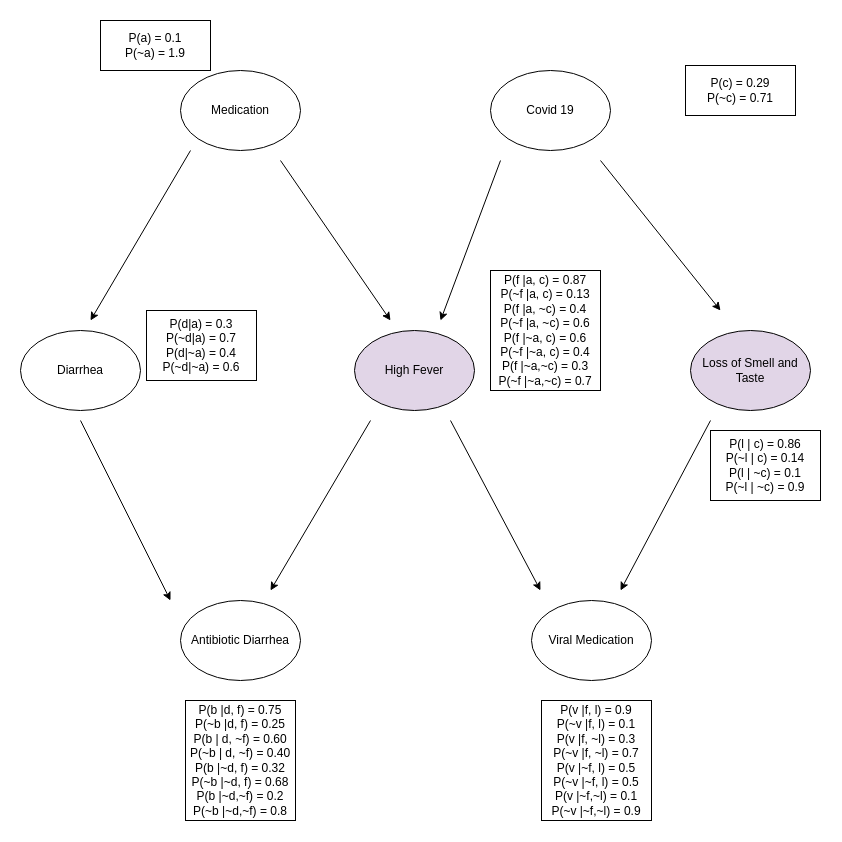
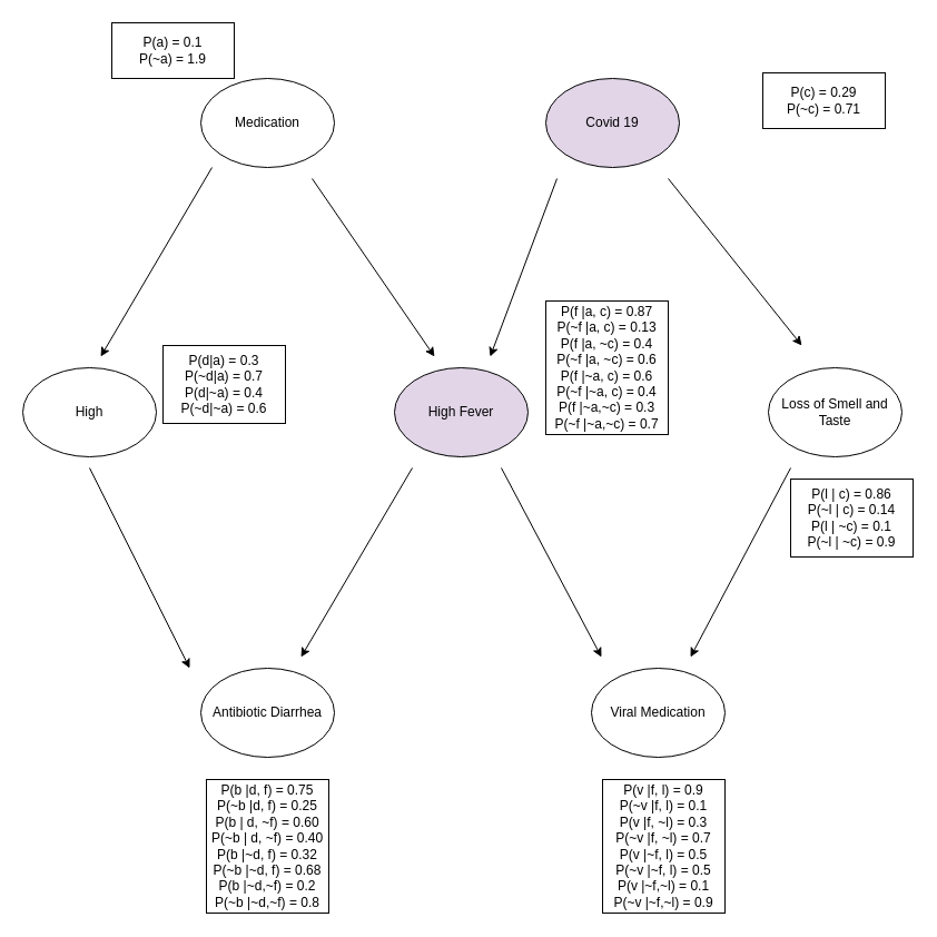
  <mxCell id="0" />
  <mxCell id="1" parent="0" />
  <mxCell id="2" value="Medication" style="ellipse;whiteSpace=wrap;html=1;" parent="1" vertex="1"><mxGeometry x="180" y="70" width="120" height="80" as="geometry" /></mxCell>
- <mxCell id="3" value="Covid 19" style="ellipse;whiteSpace=wrap;html=1;" parent="1" vertex="1"><mxGeometry x="490" y="70" width="120" height="80" as="geometry" /></mxCell>
- <mxCell id="4" value="Diarrhea" style="ellipse;whiteSpace=wrap;html=1;" parent="1" vertex="1"><mxGeometry x="20" y="330" width="120" height="80" as="geometry" /></mxCell>
+ <mxCell id="3" value="Covid 19" style="ellipse;whiteSpace=wrap;html=1;fillColor=#e1d5e7;" parent="1" vertex="1"><mxGeometry x="490" y="70" width="120" height="80" as="geometry" /></mxCell>
+ <mxCell id="4" value="High" style="ellipse;whiteSpace=wrap;html=1;" parent="1" vertex="1"><mxGeometry x="20" y="330" width="120" height="80" as="geometry" /></mxCell>
  <mxCell id="5" value="High Fever" style="ellipse;whiteSpace=wrap;html=1;fillColor=#e1d5e7;" parent="1" vertex="1"><mxGeometry x="354" y="330" width="120" height="80" as="geometry" /></mxCell>
- <mxCell id="6" value="Loss of Smell and Taste" style="ellipse;whiteSpace=wrap;html=1;fillColor=#e1d5e7;" parent="1" vertex="1"><mxGeometry x="690" y="330" width="120" height="80" as="geometry" /></mxCell>
+ <mxCell id="6" value="Loss of Smell and Taste" style="ellipse;whiteSpace=wrap;html=1;" parent="1" vertex="1"><mxGeometry x="690" y="330" width="120" height="80" as="geometry" /></mxCell>
  <mxCell id="7" value="Antibiotic Diarrhea" style="ellipse;whiteSpace=wrap;html=1;" parent="1" vertex="1"><mxGeometry x="180" y="600" width="120" height="80" as="geometry" /></mxCell>
  <mxCell id="8" value="Viral Medication" style="ellipse;whiteSpace=wrap;html=1;" parent="1" vertex="1"><mxGeometry x="531" y="600" width="120" height="80" as="geometry" /></mxCell>
  <mxCell id="9" value="" style="endArrow=classic;html=1;rounded=0;" parent="1" edge="1"><mxGeometry width="50" height="50" relative="1" as="geometry"><mxPoint x="190" y="150" as="sourcePoint" /><mxPoint x="90" y="320" as="targetPoint" /></mxGeometry></mxCell>
  <mxCell id="10" value="" style="endArrow=classic;html=1;rounded=0;" parent="1" edge="1"><mxGeometry width="50" height="50" relative="1" as="geometry"><mxPoint x="280" y="160" as="sourcePoint" /><mxPoint x="390" y="320" as="targetPoint" /></mxGeometry></mxCell>
  <mxCell id="11" value="" style="endArrow=classic;html=1;rounded=0;" parent="1" edge="1"><mxGeometry width="50" height="50" relative="1" as="geometry"><mxPoint x="500" y="160" as="sourcePoint" /><mxPoint x="440" y="320" as="targetPoint" /></mxGeometry></mxCell>
  <mxCell id="12" value="" style="endArrow=classic;html=1;rounded=0;" parent="1" edge="1"><mxGeometry width="50" height="50" relative="1" as="geometry"><mxPoint x="600" y="160" as="sourcePoint" /><mxPoint x="720" y="310" as="targetPoint" /></mxGeometry></mxCell>
  <mxCell id="13" value="" style="endArrow=classic;html=1;rounded=0;" parent="1" edge="1"><mxGeometry width="50" height="50" relative="1" as="geometry"><mxPoint x="80" y="420" as="sourcePoint" /><mxPoint x="170" y="600" as="targetPoint" /></mxGeometry></mxCell>
  <mxCell id="14" value="" style="endArrow=classic;html=1;rounded=0;" parent="1" edge="1"><mxGeometry width="50" height="50" relative="1" as="geometry"><mxPoint x="370" y="420" as="sourcePoint" /><mxPoint x="270" y="590" as="targetPoint" /></mxGeometry></mxCell>
  <mxCell id="15" value="" style="endArrow=classic;html=1;rounded=0;" parent="1" edge="1"><mxGeometry width="50" height="50" relative="1" as="geometry"><mxPoint x="450" y="420" as="sourcePoint" /><mxPoint x="540" y="590" as="targetPoint" /></mxGeometry></mxCell>
  <mxCell id="16" value="" style="endArrow=classic;html=1;rounded=0;" parent="1" edge="1"><mxGeometry width="50" height="50" relative="1" as="geometry"><mxPoint x="710" y="420" as="sourcePoint" /><mxPoint x="620" y="590" as="targetPoint" /></mxGeometry></mxCell>
  <mxCell id="17" value="P(a) = 0.1&lt;br&gt;P(~a) = 1.9" style="rounded=0;whiteSpace=wrap;html=1;" parent="1" vertex="1"><mxGeometry x="100" y="20" width="110" height="50" as="geometry" /></mxCell>
  <mxCell id="18" value="P(c) = 0.29&lt;br&gt;P(~c) = 0.71" style="rounded=0;whiteSpace=wrap;html=1;" parent="1" vertex="1"><mxGeometry x="685" y="65" width="110" height="50" as="geometry" /></mxCell>
  <mxCell id="19" value="P(d|a) = 0.3&lt;br&gt;P(~d|a) = 0.7&lt;br&gt;P(d|~a) = 0.4&lt;br&gt;P(~d|~a) = 0.6" style="rounded=0;whiteSpace=wrap;html=1;" parent="1" vertex="1"><mxGeometry x="146" y="310" width="110" height="70" as="geometry" /></mxCell>
  <mxCell id="20" value="P(f |a, c) = 0.87&lt;br&gt;P(~f |a, c) = 0.13&lt;br&gt;P(f |a, ~c) = 0.4&lt;br&gt;P(~f |a, ~c) = 0.6&lt;br&gt;P(f |~a, c) = 0.6&lt;br&gt;P(~f |~a, c) = 0.4&lt;br&gt;P(f |~a,~c) = 0.3&lt;br&gt;P(~f |~a,~c) = 0.7" style="rounded=0;whiteSpace=wrap;html=1;" parent="1" vertex="1"><mxGeometry x="490" y="270" width="110" height="120" as="geometry" /></mxCell>
  <mxCell id="21" value="P(l | c) = 0.86&lt;br&gt;P(~l | c) = 0.14&lt;br&gt;P(l | ~c) = 0.1&lt;br&gt;P(~l | ~c) = 0.9" style="rounded=0;whiteSpace=wrap;html=1;" parent="1" vertex="1"><mxGeometry x="710" y="430" width="110" height="70" as="geometry" /></mxCell>
  <mxCell id="22" value="P(v |f, l) = 0.9&lt;br&gt;P(~v |f, l) = 0.1&lt;br&gt;P(v |f, ~l) = 0.3&lt;br&gt;P(~v |f, ~l) = 0.7&lt;br&gt;P(v |~f, l) = 0.5&lt;br&gt;P(~v |~f, l) = 0.5&lt;br&gt;P(v |~f,~l) = 0.1&lt;br&gt;P(~v |~f,~l) = 0.9" style="rounded=0;whiteSpace=wrap;html=1;" parent="1" vertex="1"><mxGeometry x="541" y="700" width="110" height="120" as="geometry" /></mxCell>
  <mxCell id="23" value="P(b |d, f) = 0.75&lt;br&gt;P(~b |d, f) = 0.25&lt;br&gt;P(b | d, ~f) = 0.60&lt;br&gt;P(~b | d, ~f) = 0.40&lt;br&gt;P(b |~d, f) = 0.32&lt;br&gt;P(~b |~d, f) = 0.68&lt;br&gt;P(b |~d,~f) = 0.2&lt;br&gt;P(~b |~d,~f) = 0.8" style="rounded=0;whiteSpace=wrap;html=1;" parent="1" vertex="1"><mxGeometry x="185" y="700" width="110" height="120" as="geometry" /></mxCell>
